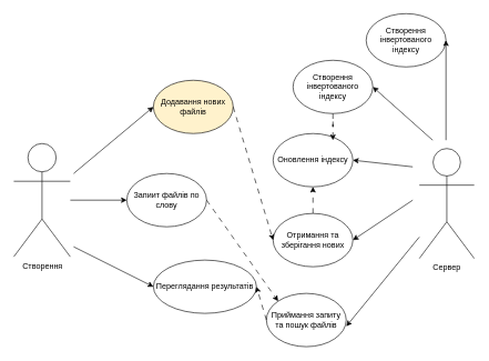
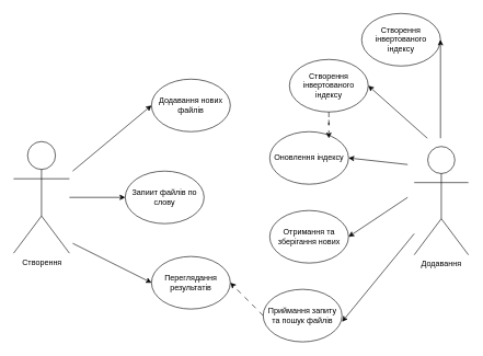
  <mxCell id="0" />
  <mxCell id="1" parent="0" />
  <mxCell id="2" style="edgeStyle=orthogonalEdgeStyle;rounded=0;orthogonalLoop=1;jettySize=auto;html=1;entryX=0;entryY=0.5;entryDx=0;entryDy=0;" parent="1" source="3" target="6" edge="1"><mxGeometry relative="1" as="geometry"><mxPoint x="220" y="305" as="targetPoint" /></mxGeometry></mxCell>
  <mxCell id="3" value="Створення" style="shape=umlActor;verticalLabelPosition=bottom;verticalAlign=top;html=1;outlineConnect=0;" parent="1" vertex="1"><mxGeometry x="20" y="215" width="85" height="170" as="geometry" /></mxCell>
- <mxCell id="4" value="Додавання нових файлів" style="ellipse;whiteSpace=wrap;html=1;fillColor=#fff2cc;" parent="1" vertex="1"><mxGeometry x="230" y="120" width="120" height="80" as="geometry" /></mxCell>
- <mxCell id="5" value="Сервер" style="shape=umlActor;verticalLabelPosition=bottom;verticalAlign=top;html=1;outlineConnect=0;" parent="1" vertex="1"><mxGeometry x="630" y="222.5" width="82.5" height="165" as="geometry" /></mxCell>
+ <mxCell id="4" value="Додавання нових файлів" style="ellipse;whiteSpace=wrap;html=1;" parent="1" vertex="1"><mxGeometry x="230" y="120" width="120" height="80" as="geometry" /></mxCell>
+ <mxCell id="5" value="Додавання" style="shape=umlActor;verticalLabelPosition=bottom;verticalAlign=top;html=1;outlineConnect=0;" parent="1" vertex="1"><mxGeometry x="630" y="222.5" width="82.5" height="165" as="geometry" /></mxCell>
  <mxCell id="6" value="Запиит файлів по слову" style="ellipse;whiteSpace=wrap;html=1;" parent="1" vertex="1"><mxGeometry x="190" y="260" width="120" height="80" as="geometry" /></mxCell>
- <mxCell id="7" value="Переглядання результатів" style="ellipse;whiteSpace=wrap;html=1;" parent="1" vertex="1"><mxGeometry x="230" y="390" width="155" height="80" as="geometry" /></mxCell>
+ <mxCell id="7" value="Переглядання результатів" style="ellipse;whiteSpace=wrap;html=1;" parent="1" vertex="1"><mxGeometry x="230" y="390" width="120" height="80" as="geometry" /></mxCell>
  <mxCell id="8" value="Створення інвертованого індексу" style="ellipse;whiteSpace=wrap;html=1;" parent="1" vertex="1"><mxGeometry x="440" y="90" width="120" height="80" as="geometry" /></mxCell>
  <mxCell id="9" value="Оновлення індексу" style="ellipse;whiteSpace=wrap;html=1;" parent="1" vertex="1"><mxGeometry x="410" y="200" width="120" height="80" as="geometry" /></mxCell>
  <mxCell id="10" value="Приймання запиту та пошук файлів" style="ellipse;whiteSpace=wrap;html=1;" parent="1" vertex="1"><mxGeometry x="400" y="440" width="120" height="80" as="geometry" /></mxCell>
- <mxCell id="11" value="" style="edgeStyle=orthogonalEdgeStyle;rounded=0;orthogonalLoop=1;jettySize=auto;html=1;dashed=1;dashPattern=8 8;" parent="1" source="12" target="9" edge="1"><mxGeometry relative="1" as="geometry" /></mxCell>
  <mxCell id="12" value="Отримання та зберігання нових" style="ellipse;whiteSpace=wrap;html=1;" parent="1" vertex="1"><mxGeometry x="410" y="320" width="120" height="80" as="geometry" /></mxCell>
  <mxCell id="13" value="" style="endArrow=classic;html=1;rounded=0;entryX=0;entryY=0.5;entryDx=0;entryDy=0;" parent="1" target="4" edge="1"><mxGeometry width="50" height="50" relative="1" as="geometry"><mxPoint x="110" y="260" as="sourcePoint" /><mxPoint x="160" y="210" as="targetPoint" /></mxGeometry></mxCell>
  <mxCell id="14" value="" style="endArrow=classic;html=1;rounded=0;entryX=1;entryY=0.5;entryDx=0;entryDy=0;" parent="1" target="8" edge="1"><mxGeometry width="50" height="50" relative="1" as="geometry"><mxPoint x="650" y="210" as="sourcePoint" /><mxPoint x="700" y="160" as="targetPoint" /></mxGeometry></mxCell>
  <mxCell id="15" value="" style="endArrow=classic;html=1;rounded=0;entryX=1;entryY=0.5;entryDx=0;entryDy=0;" parent="1" target="12" edge="1"><mxGeometry width="50" height="50" relative="1" as="geometry"><mxPoint x="620" y="300" as="sourcePoint" /><mxPoint x="530" y="280" as="targetPoint" /></mxGeometry></mxCell>
  <mxCell id="16" value="" style="endArrow=classic;html=1;rounded=0;entryX=1;entryY=0.5;entryDx=0;entryDy=0;" parent="1" target="9" edge="1"><mxGeometry width="50" height="50" relative="1" as="geometry"><mxPoint x="620" y="250" as="sourcePoint" /><mxPoint x="530" y="280" as="targetPoint" /></mxGeometry></mxCell>
  <mxCell id="17" value="" style="endArrow=classic;html=1;rounded=0;entryX=1.001;entryY=0.617;entryDx=0;entryDy=0;entryPerimeter=0;" parent="1" source="5" target="10" edge="1"><mxGeometry width="50" height="50" relative="1" as="geometry"><mxPoint x="530" y="460" as="sourcePoint" /><mxPoint x="580" y="410" as="targetPoint" /></mxGeometry></mxCell>
  <mxCell id="18" value="" style="endArrow=classic;html=1;rounded=0;entryX=0;entryY=0.5;entryDx=0;entryDy=0;" parent="1" target="7" edge="1"><mxGeometry width="50" height="50" relative="1" as="geometry"><mxPoint x="110" y="370" as="sourcePoint" /><mxPoint x="530" y="280" as="targetPoint" /></mxGeometry></mxCell>
- <mxCell id="19" value="" style="endArrow=classic;html=1;rounded=0;exitX=1;exitY=0.5;exitDx=0;exitDy=0;entryX=0;entryY=0.5;entryDx=0;entryDy=0;dashed=1;dashPattern=8 8;" parent="1" source="4" target="12" edge="1"><mxGeometry width="50" height="50" relative="1" as="geometry"><mxPoint x="330" y="330" as="sourcePoint" /><mxPoint x="380" y="280" as="targetPoint" /></mxGeometry></mxCell>
- <mxCell id="20" value="" style="endArrow=classic;html=1;rounded=0;entryX=0;entryY=0;entryDx=0;entryDy=0;exitX=1;exitY=0.5;exitDx=0;exitDy=0;exitPerimeter=0;dashed=1;dashPattern=8 8;" parent="1" source="6" target="10" edge="1"><mxGeometry width="50" height="50" relative="1" as="geometry"><mxPoint x="350" y="310" as="sourcePoint" /><mxPoint x="400" y="260" as="targetPoint" /></mxGeometry></mxCell>
  <mxCell id="21" value="" style="endArrow=classic;html=1;rounded=0;entryX=1;entryY=0.5;entryDx=0;entryDy=0;exitX=0;exitY=0.5;exitDx=0;exitDy=0;dashed=1;dashPattern=8 8;" parent="1" source="10" target="7" edge="1"><mxGeometry width="50" height="50" relative="1" as="geometry"><mxPoint x="320" y="560" as="sourcePoint" /><mxPoint x="370" y="510" as="targetPoint" /></mxGeometry></mxCell>
  <mxCell id="22" value="Створення інвертованого індексу" style="ellipse;whiteSpace=wrap;html=1;" vertex="1" parent="1"><mxGeometry x="550" width="120" height="80" as="geometry" y="20" /></mxCell>
  <mxCell id="23" value="" style="endArrow=classic;html=1;rounded=0;entryX=1;entryY=0.5;entryDx=0;entryDy=0;" edge="1" parent="1" target="22"><mxGeometry width="50" height="50" relative="1" as="geometry"><mxPoint x="670" y="210" as="sourcePoint" /><mxPoint x="830" y="110" as="targetPoint" /></mxGeometry></mxCell>
  <mxCell id="24" style="edgeStyle=orthogonalEdgeStyle;rounded=0;orthogonalLoop=1;jettySize=auto;html=1;entryX=0.75;entryY=0.125;entryDx=0;entryDy=0;entryPerimeter=0;dashed=1;dashPattern=8 8;" edge="1" parent="1" source="8" target="9"><mxGeometry relative="1" as="geometry" /></mxCell>
